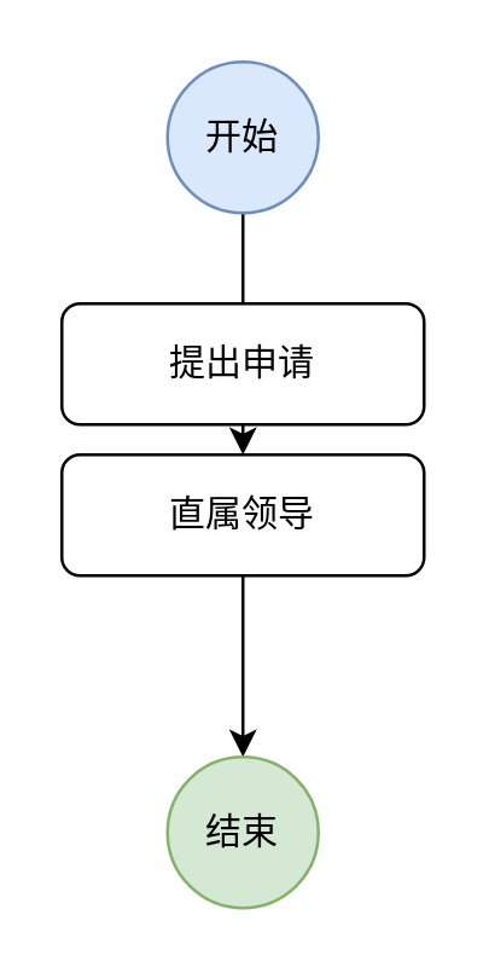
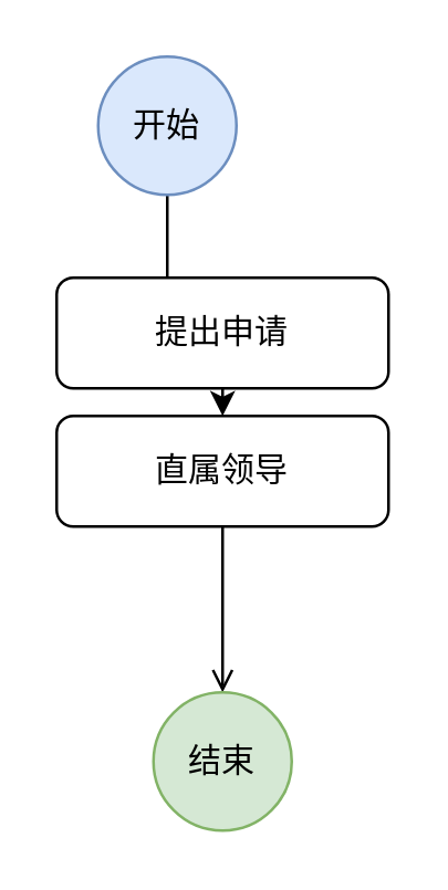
  <mxCell id="0" />
  <mxCell id="1" parent="0" />
- <mxCell id="2" style="edgeStyle=orthogonalEdgeStyle;rounded=0;orthogonalLoop=1;jettySize=auto;html=1;exitX=0.5;exitY=1;exitDx=0;exitDy=0;" edge="1" parent="1" source="3" target="6"><mxGeometry relative="1" as="geometry" /></mxCell>
+ <mxCell id="2" style="edgeStyle=orthogonalEdgeStyle;rounded=0;orthogonalLoop=1;jettySize=auto;html=1;exitX=0.5;exitY=1;exitDx=0;exitDy=0;endArrow=open;" edge="1" parent="1" source="3" target="6"><mxGeometry relative="1" as="geometry" /></mxCell>
  <mxCell id="3" value="直属领导" style="rounded=1;whiteSpace=wrap;html=1;fontSize=12;glass=0;strokeWidth=1;shadow=0;" vertex="1" parent="1"><mxGeometry x="20" y="150" width="120" height="40" as="geometry" /></mxCell>
  <mxCell id="4" style="edgeStyle=orthogonalEdgeStyle;rounded=0;orthogonalLoop=1;jettySize=auto;html=1;exitX=0.5;exitY=1;exitDx=0;exitDy=0;entryX=0.5;entryY=0;entryDx=0;entryDy=0;" edge="1" parent="1" source="5" target="3"><mxGeometry relative="1" as="geometry" /></mxCell>
- <mxCell id="5" value="开始" style="ellipse;whiteSpace=wrap;html=1;aspect=fixed;fillColor=#dae8fc;strokeColor=#6c8ebf;" vertex="1" parent="1"><mxGeometry x="55" y="20" width="50" height="50" as="geometry" /></mxCell>
+ <mxCell id="5" value="开始" style="ellipse;whiteSpace=wrap;html=1;aspect=fixed;fillColor=#dae8fc;strokeColor=#6c8ebf;" vertex="1" parent="1"><mxGeometry x="35" y="20" width="50" height="50" as="geometry" /></mxCell>
  <mxCell id="6" value="结束" style="ellipse;whiteSpace=wrap;html=1;aspect=fixed;fillColor=#d5e8d4;strokeColor=#82b366;" vertex="1" parent="1"><mxGeometry x="55" y="250" width="50" height="50" as="geometry" /></mxCell>
  <mxCell id="7" value="提出申请" style="rounded=1;whiteSpace=wrap;html=1;fontSize=12;glass=0;strokeWidth=1;shadow=0;" vertex="1" parent="1"><mxGeometry x="20" y="100" width="120" height="40" as="geometry" /></mxCell>
